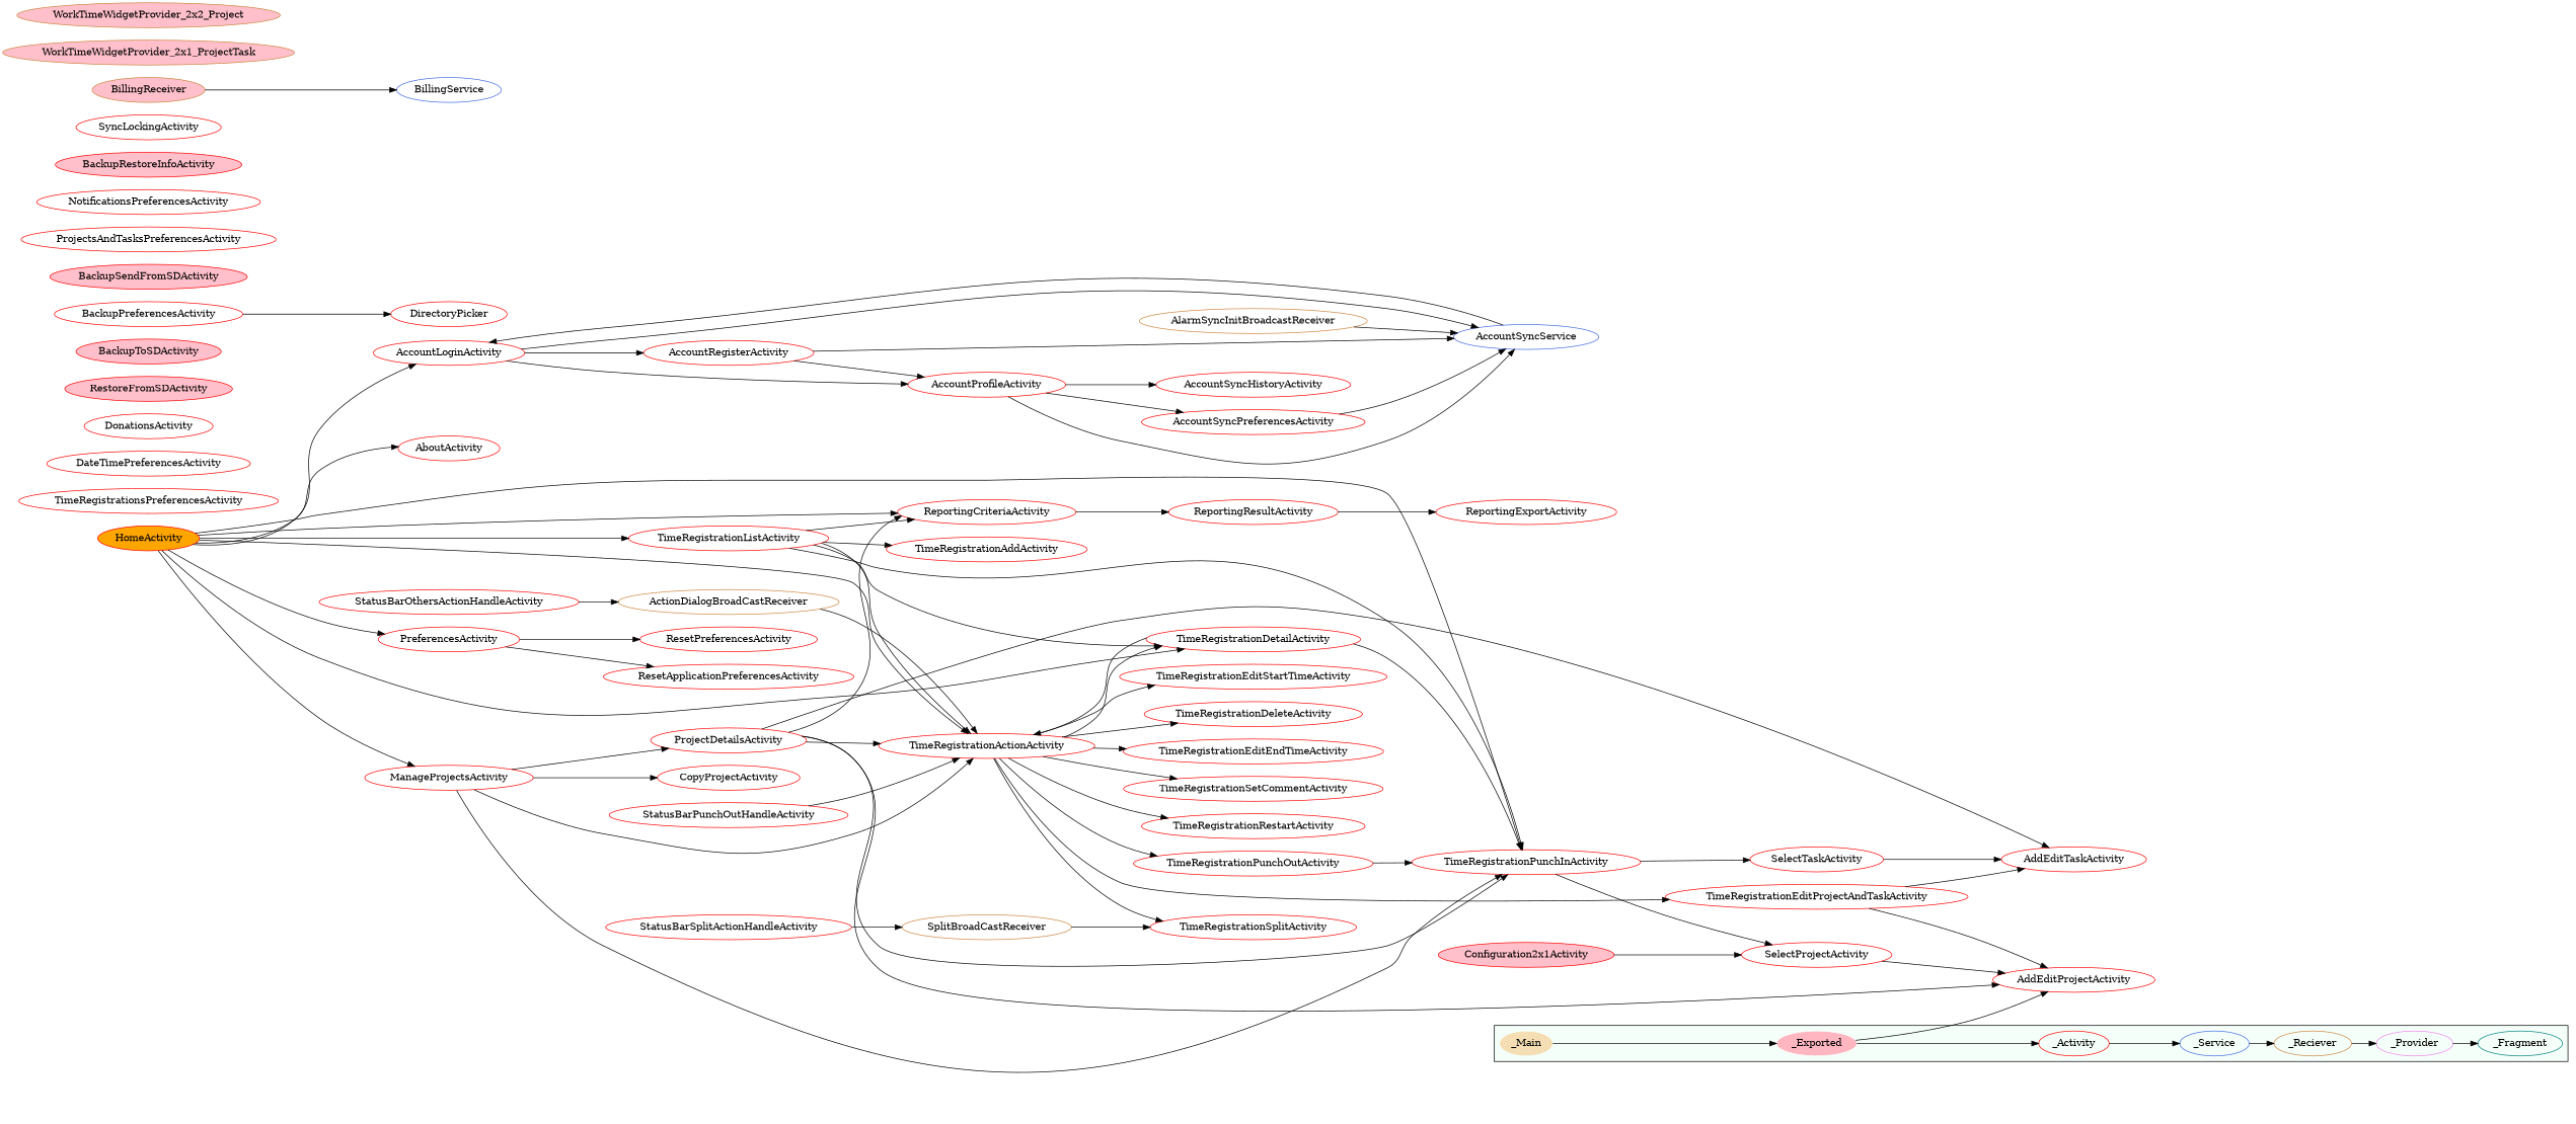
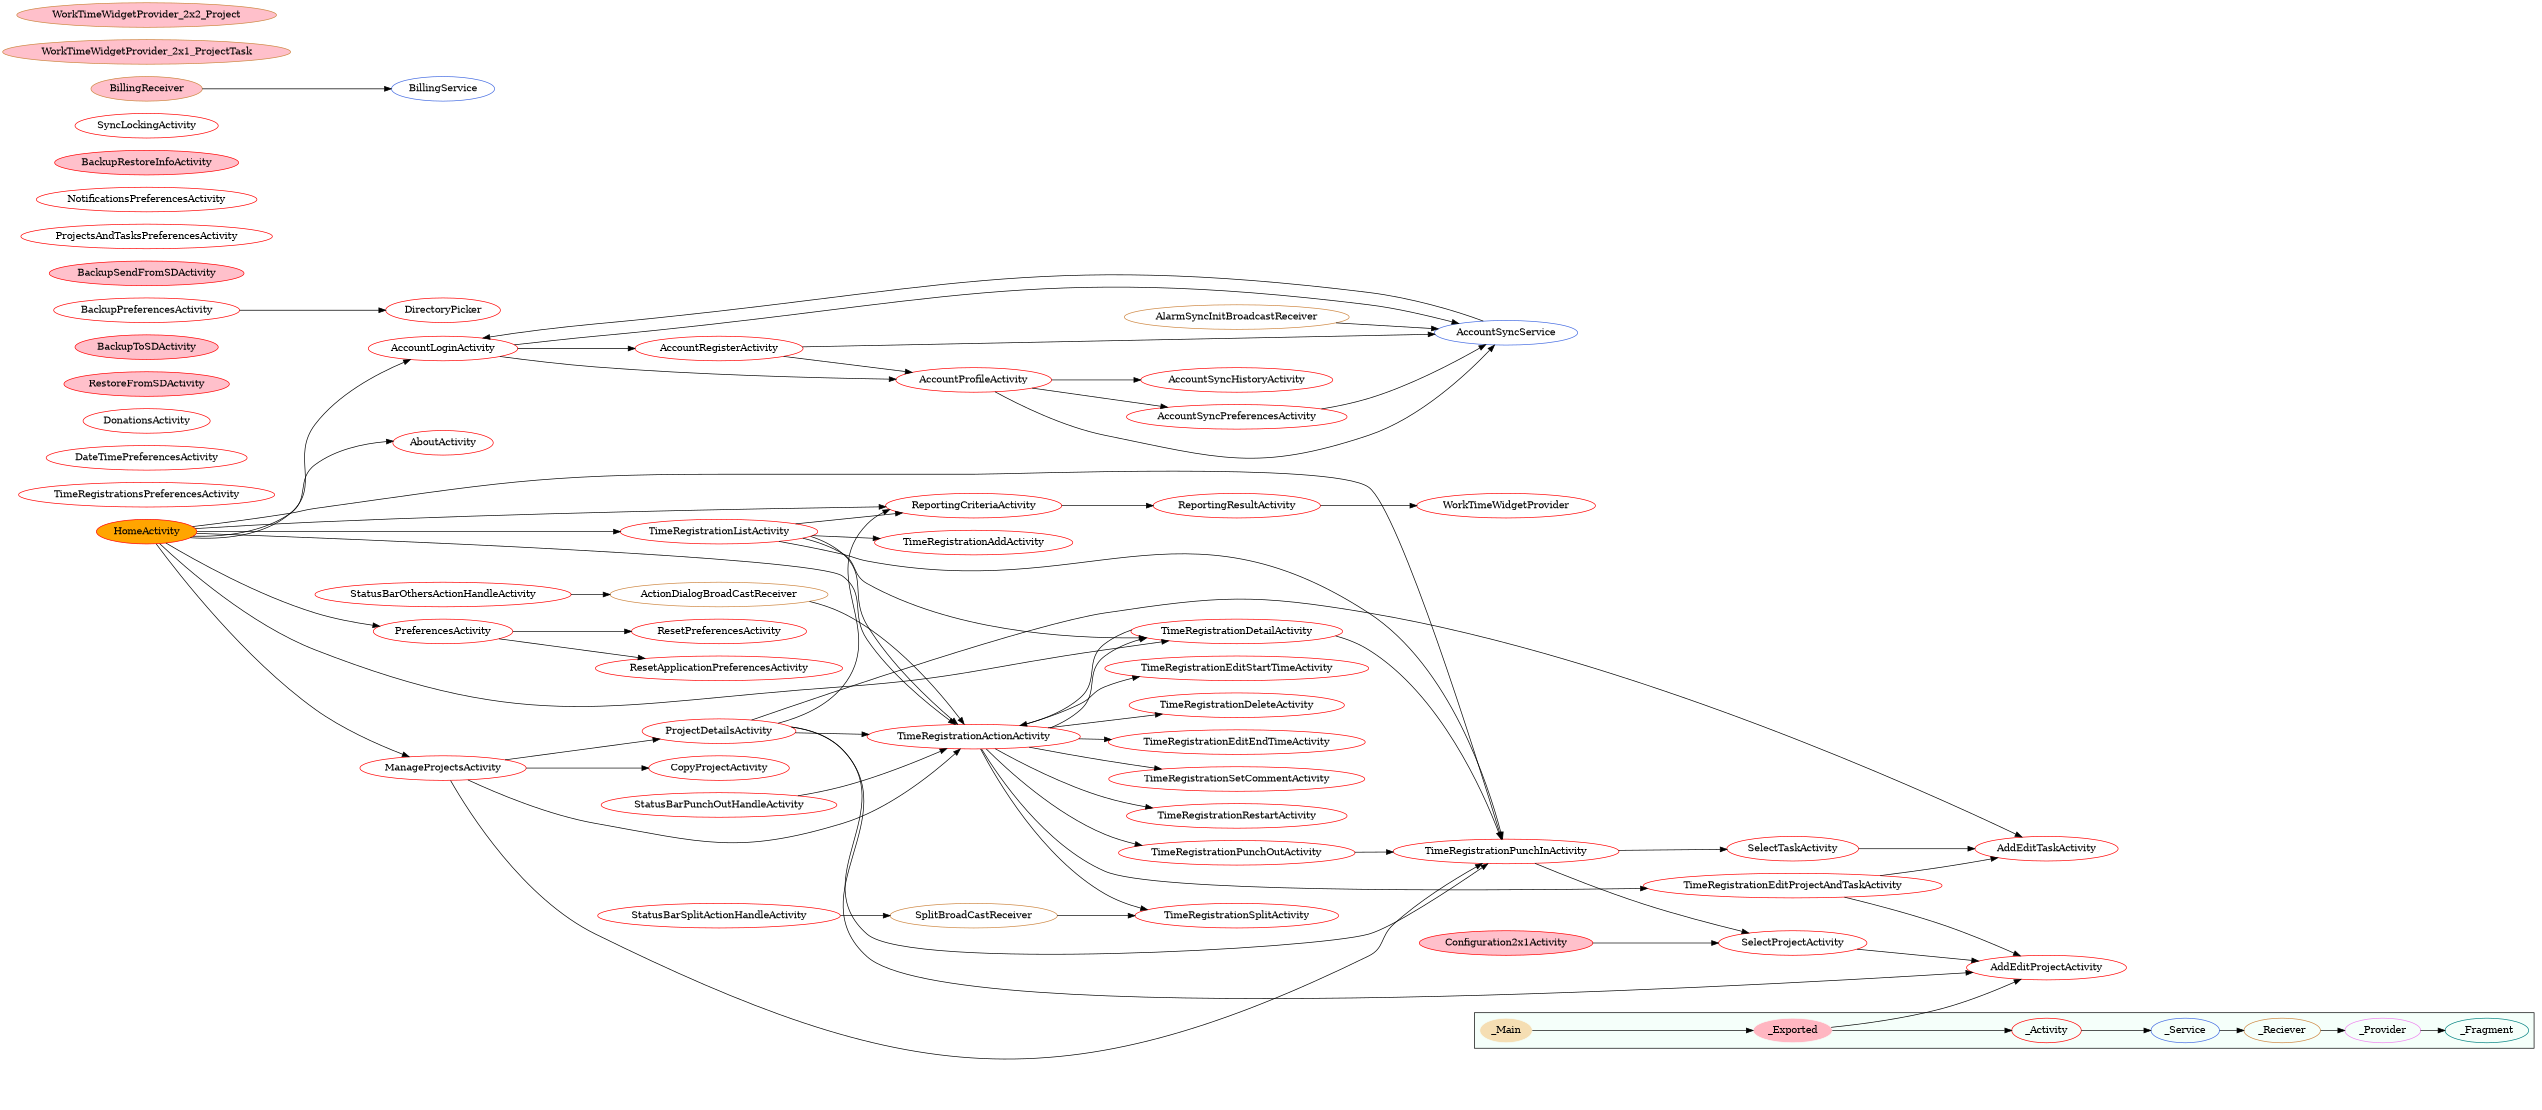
  digraph {
    rankdir=LR
    node [color=red]
    _Activity
    _Service [color=royalblue]
    _Reciever [color=peru]
    _Provider [color=violet]
    _Fragment [color=teal]
    _Main [color=mintcream fillcolor=wheat style=filled]
    _Exported [color=mintcream fillcolor=lightpink style=filled]
    AddEditProjectActivity
    TimeRegistrationPunchInActivity
    SelectTaskActivity
    SelectProjectActivity
    AddEditTaskActivity
    ReportingResultActivity
-   ReportingExportActivity
+   ReportingExportActivity [label=WorkTimeWidgetProvider]
    TimeRegistrationsPreferencesActivity
    TimeRegistrationListActivity
    TimeRegistrationActionActivity
    ReportingCriteriaActivity
    TimeRegistrationAddActivity
    TimeRegistrationDetailActivity
    TimeRegistrationSplitActivity
    TimeRegistrationEditProjectAndTaskActivity
    TimeRegistrationDeleteActivity
    TimeRegistrationEditEndTimeActivity
    TimeRegistrationPunchOutActivity
    TimeRegistrationSetCommentActivity
    TimeRegistrationRestartActivity
    TimeRegistrationEditStartTimeActivity
    PreferencesActivity
    ResetPreferencesActivity
    ResetApplicationPreferencesActivity
    ManageProjectsActivity
    CopyProjectActivity
    ProjectDetailsActivity
    DateTimePreferencesActivity
    DonationsActivity
    RestoreFromSDActivity [fillcolor=pink style=filled]
    Configuration2x1Activity [fillcolor=pink style=filled]
    AccountSyncService [color=royalblue]
    AccountSyncPreferencesActivity
    AccountLoginActivity
    BackupToSDActivity [fillcolor=pink style=filled]
    BackupPreferencesActivity
    DirectoryPicker
    BackupSendFromSDActivity [fillcolor=pink style=filled]
    SplitBroadCastReceiver [color=peru]
    StatusBarSplitActionHandleActivity
    ActionDialogBroadCastReceiver [color=peru]
    StatusBarOthersActionHandleActivity
    AccountRegisterActivity
    AccountProfileActivity
    AccountSyncHistoryActivity
    ProjectsAndTasksPreferencesActivity
    NotificationsPreferencesActivity
    BackupRestoreInfoActivity [fillcolor=pink style=filled]
    SyncLockingActivity
    HomeActivity [fillcolor=orange style=filled]
    AboutActivity
    StatusBarPunchOutHandleActivity
    BillingService [color=royalblue]
    WorkTimeWidgetProvider_2x1_ProjectTask [color=peru fillcolor=pink style=filled]
    BillingReceiver [color=peru fillcolor=pink style=filled]
    AlarmSyncInitBroadcastReceiver [color=peru]
    WorkTimeWidgetProvider_2x2_Project [color=peru fillcolor=pink style=filled]
    subgraph cluster_1 {
      bgcolor=mintcream
      _Activity
      _Service
      _Reciever
      _Provider
      _Fragment
      _Main
      _Exported
    }
    _Activity -> _Service
    _Service -> _Reciever
    _Reciever -> _Provider
    _Provider -> _Fragment
    _Main -> _Exported
    _Exported -> _Activity
    _Exported -> AddEditProjectActivity
    TimeRegistrationPunchInActivity -> SelectTaskActivity
    TimeRegistrationPunchInActivity -> SelectProjectActivity
    SelectTaskActivity -> AddEditTaskActivity
    SelectProjectActivity -> AddEditProjectActivity
    ReportingResultActivity -> ReportingExportActivity
    TimeRegistrationListActivity -> TimeRegistrationPunchInActivity
    TimeRegistrationListActivity -> TimeRegistrationActionActivity
    TimeRegistrationListActivity -> ReportingCriteriaActivity
    TimeRegistrationListActivity -> TimeRegistrationAddActivity
    TimeRegistrationListActivity -> TimeRegistrationDetailActivity
    TimeRegistrationActionActivity -> TimeRegistrationDetailActivity
    TimeRegistrationActionActivity -> TimeRegistrationSplitActivity
    TimeRegistrationActionActivity -> TimeRegistrationEditProjectAndTaskActivity
    TimeRegistrationActionActivity -> TimeRegistrationDeleteActivity
    TimeRegistrationActionActivity -> TimeRegistrationEditEndTimeActivity
    TimeRegistrationActionActivity -> TimeRegistrationPunchOutActivity
    TimeRegistrationActionActivity -> TimeRegistrationSetCommentActivity
    TimeRegistrationActionActivity -> TimeRegistrationRestartActivity
    TimeRegistrationActionActivity -> TimeRegistrationEditStartTimeActivity
    ReportingCriteriaActivity -> ReportingResultActivity
    TimeRegistrationDetailActivity -> TimeRegistrationPunchInActivity
    TimeRegistrationDetailActivity -> TimeRegistrationActionActivity
    TimeRegistrationEditProjectAndTaskActivity -> AddEditProjectActivity
    TimeRegistrationEditProjectAndTaskActivity -> AddEditTaskActivity
    TimeRegistrationPunchOutActivity -> TimeRegistrationPunchInActivity
    PreferencesActivity -> ResetPreferencesActivity
    PreferencesActivity -> ResetApplicationPreferencesActivity
    ManageProjectsActivity -> TimeRegistrationPunchInActivity
    ManageProjectsActivity -> TimeRegistrationActionActivity
    ManageProjectsActivity -> CopyProjectActivity
    ManageProjectsActivity -> ProjectDetailsActivity
    ProjectDetailsActivity -> AddEditProjectActivity
    ProjectDetailsActivity -> TimeRegistrationPunchInActivity
    ProjectDetailsActivity -> AddEditTaskActivity
    ProjectDetailsActivity -> TimeRegistrationActionActivity
    ProjectDetailsActivity -> ReportingCriteriaActivity
    Configuration2x1Activity -> SelectProjectActivity
    AccountSyncService -> AccountLoginActivity
    AccountSyncPreferencesActivity -> AccountSyncService
    AccountLoginActivity -> AccountSyncService
    AccountLoginActivity -> AccountRegisterActivity
    AccountLoginActivity -> AccountProfileActivity
    BackupPreferencesActivity -> DirectoryPicker
    SplitBroadCastReceiver -> TimeRegistrationSplitActivity
    StatusBarSplitActionHandleActivity -> SplitBroadCastReceiver
    ActionDialogBroadCastReceiver -> TimeRegistrationActionActivity
    StatusBarOthersActionHandleActivity -> ActionDialogBroadCastReceiver
    AccountRegisterActivity -> AccountSyncService
    AccountRegisterActivity -> AccountProfileActivity
    AccountProfileActivity -> AccountSyncService
    AccountProfileActivity -> AccountSyncPreferencesActivity
    AccountProfileActivity -> AccountSyncHistoryActivity
    HomeActivity -> TimeRegistrationPunchInActivity
    HomeActivity -> TimeRegistrationListActivity
    HomeActivity -> TimeRegistrationActionActivity
    HomeActivity -> ReportingCriteriaActivity
    HomeActivity -> TimeRegistrationDetailActivity
    HomeActivity -> PreferencesActivity
    HomeActivity -> ManageProjectsActivity
    HomeActivity -> AccountLoginActivity
    HomeActivity -> AboutActivity
    StatusBarPunchOutHandleActivity -> TimeRegistrationActionActivity
    BillingReceiver -> BillingService
    AlarmSyncInitBroadcastReceiver -> AccountSyncService
  }
